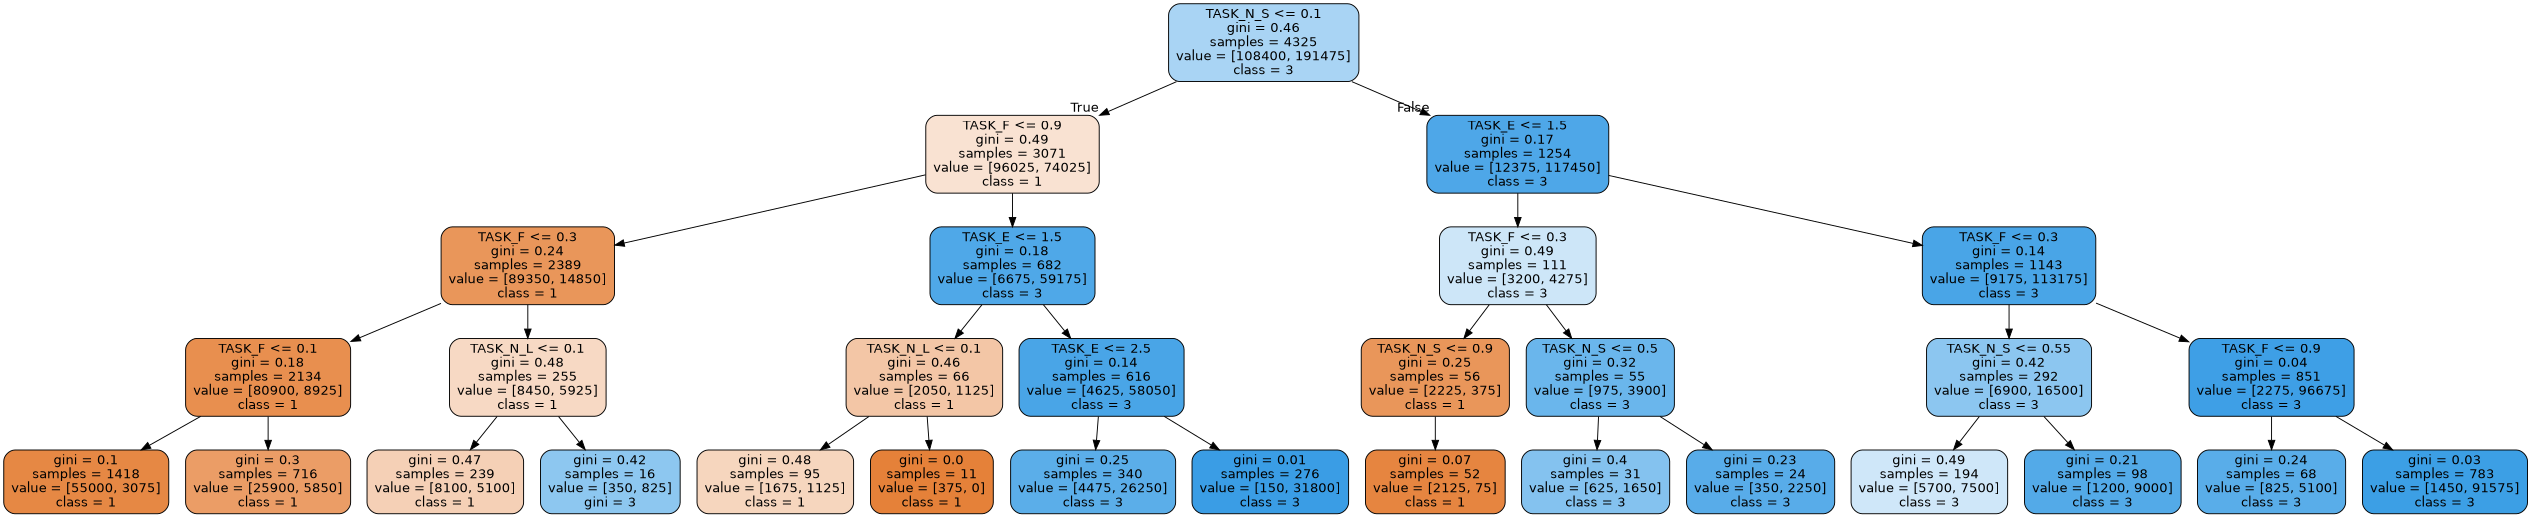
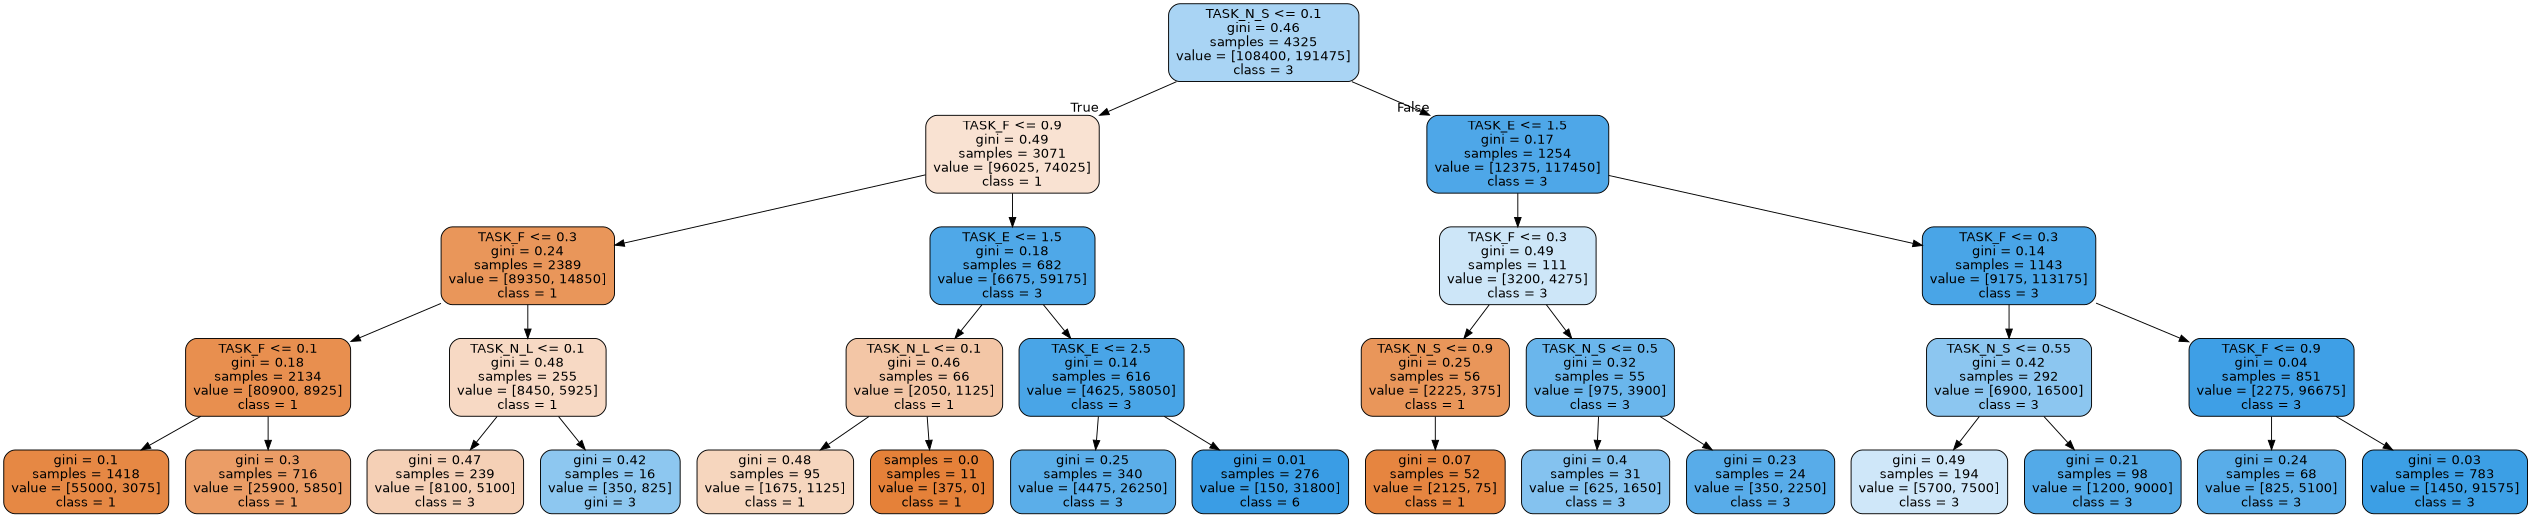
  digraph {
    node [color=black fillcolor="#e9965a" fontname=helvetica shape=box style="filled, rounded"]
    edge [fontname=helvetica]
    n1 [fillcolor="#a9d4f4" label="TASK_N_S <= 0.1\ngini = 0.46\nsamples = 4325\nvalue = [108400, 191475]\nclass = 3"]
    n2 [fillcolor="#f9e2d2" label="TASK_F <= 0.9\ngini = 0.49\nsamples = 3071\nvalue = [96025, 74025]\nclass = 1"]
    n3 [fillcolor="#4ea7e8" label="TASK_E <= 1.5\ngini = 0.17\nsamples = 1254\nvalue = [12375, 117450]\nclass = 3"]
    n4 [label="TASK_F <= 0.3\ngini = 0.24\nsamples = 2389\nvalue = [89350, 14850]\nclass = 1"]
    n5 [fillcolor="#4fa8e8" label="TASK_E <= 1.5\ngini = 0.18\nsamples = 682\nvalue = [6675, 59175]\nclass = 3"]
    n6 [fillcolor="#cde6f8" label="TASK_F <= 0.3\ngini = 0.49\nsamples = 111\nvalue = [3200, 4275]\nclass = 3"]
    n7 [fillcolor="#49a5e7" label="TASK_F <= 0.3\ngini = 0.14\nsamples = 1143\nvalue = [9175, 113175]\nclass = 3"]
    n8 [fillcolor="#e88f4f" label="TASK_F <= 0.1\ngini = 0.18\nsamples = 2134\nvalue = [80900, 8925]\nclass = 1"]
    n9 [fillcolor="#f7d9c4" label="TASK_N_L <= 0.1\ngini = 0.48\nsamples = 255\nvalue = [8450, 5925]\nclass = 1"]
    n10 [fillcolor="#f3c6a6" label="TASK_N_L <= 0.1\ngini = 0.46\nsamples = 66\nvalue = [2050, 1125]\nclass = 1"]
    n11 [fillcolor="#49a5e7" label="TASK_E <= 2.5\ngini = 0.14\nsamples = 616\nvalue = [4625, 58050]\nclass = 3"]
    n12 [fillcolor="#e68844" label="gini = 0.1\nsamples = 1418\nvalue = [55000, 3075]\nclass = 1"]
    n13 [fillcolor="#eb9d66" label="gini = 0.3\nsamples = 716\nvalue = [25900, 5850]\nclass = 1"]
-   n14 [fillcolor="#f5d0b6" label="gini = 0.47\nsamples = 239\nvalue = [8100, 5100]\nclass = 1"]
+   n14 [fillcolor="#f5d0b6" label="gini = 0.47\nsamples = 239\nvalue = [8100, 5100]\nclass = 3"]
    n15 [fillcolor="#8dc7f0" label="gini = 0.42\nsamples = 16\nvalue = [350, 825]\ngini = 3"]
    n16 [fillcolor="#f6d6be" label="gini = 0.48\nsamples = 95\nvalue = [1675, 1125]\nclass = 1"]
-   n17 [fillcolor="#e58139" label="gini = 0.0\nsamples = 11\nvalue = [375, 0]\nclass = 1"]
+   n17 [fillcolor="#e58139" label="samples = 0.0\nsamples = 11\nvalue = [375, 0]\nclass = 1"]
    n18 [fillcolor="#5baee9" label="gini = 0.25\nsamples = 340\nvalue = [4475, 26250]\nclass = 3"]
-   n19 [fillcolor="#3a9de5" label="gini = 0.01\nsamples = 276\nvalue = [150, 31800]\nclass = 3"]
+   n19 [fillcolor="#3a9de5" label="gini = 0.01\nsamples = 276\nvalue = [150, 31800]\nclass = 6"]
    n20 [label="TASK_N_S <= 0.9\ngini = 0.25\nsamples = 56\nvalue = [2225, 375]\nclass = 1"]
    n21 [fillcolor="#6ab6ec" label="TASK_N_S <= 0.5\ngini = 0.32\nsamples = 55\nvalue = [975, 3900]\nclass = 3"]
    n22 [fillcolor="#8cc6f0" label="TASK_N_S <= 0.55\ngini = 0.42\nsamples = 292\nvalue = [6900, 16500]\nclass = 3"]
    n23 [fillcolor="#3e9fe6" label="TASK_F <= 0.9\ngini = 0.04\nsamples = 851\nvalue = [2275, 96675]\nclass = 3"]
    n24 [fillcolor="#e68540" label="gini = 0.07\nsamples = 52\nvalue = [2125, 75]\nclass = 1"]
    n25 [fillcolor="#84c2ef" label="gini = 0.4\nsamples = 31\nvalue = [625, 1650]\nclass = 3"]
    n26 [fillcolor="#58ace9" label="gini = 0.23\nsamples = 24\nvalue = [350, 2250]\nclass = 3"]
    n27 [fillcolor="#cfe7f9" label="gini = 0.49\nsamples = 194\nvalue = [5700, 7500]\nclass = 3"]
    n28 [fillcolor="#53aae8" label="gini = 0.21\nsamples = 98\nvalue = [1200, 9000]\nclass = 3"]
    n29 [fillcolor="#59ade9" label="gini = 0.24\nsamples = 68\nvalue = [825, 5100]\nclass = 3"]
    n30 [fillcolor="#3c9fe5" label="gini = 0.03\nsamples = 783\nvalue = [1450, 91575]\nclass = 3"]
    n1 -> n2 [headlabel=True labelangle=45 labeldistance=2.5]
    n1 -> n3 [headlabel=False labelangle=-45 labeldistance=2.5]
    n2 -> n4
    n2 -> n5
    n3 -> n6
    n3 -> n7
    n4 -> n8
    n4 -> n9
    n5 -> n10
    n5 -> n11
    n6 -> n20
    n6 -> n21
    n7 -> n22
    n7 -> n23
    n8 -> n12
    n8 -> n13
    n9 -> n14
    n9 -> n15
    n10 -> n16
    n10 -> n17
    n11 -> n18
    n11 -> n19
    n20 -> n24
    n21 -> n25
    n21 -> n26
    n22 -> n27
    n22 -> n28
    n23 -> n29
    n23 -> n30
  }
